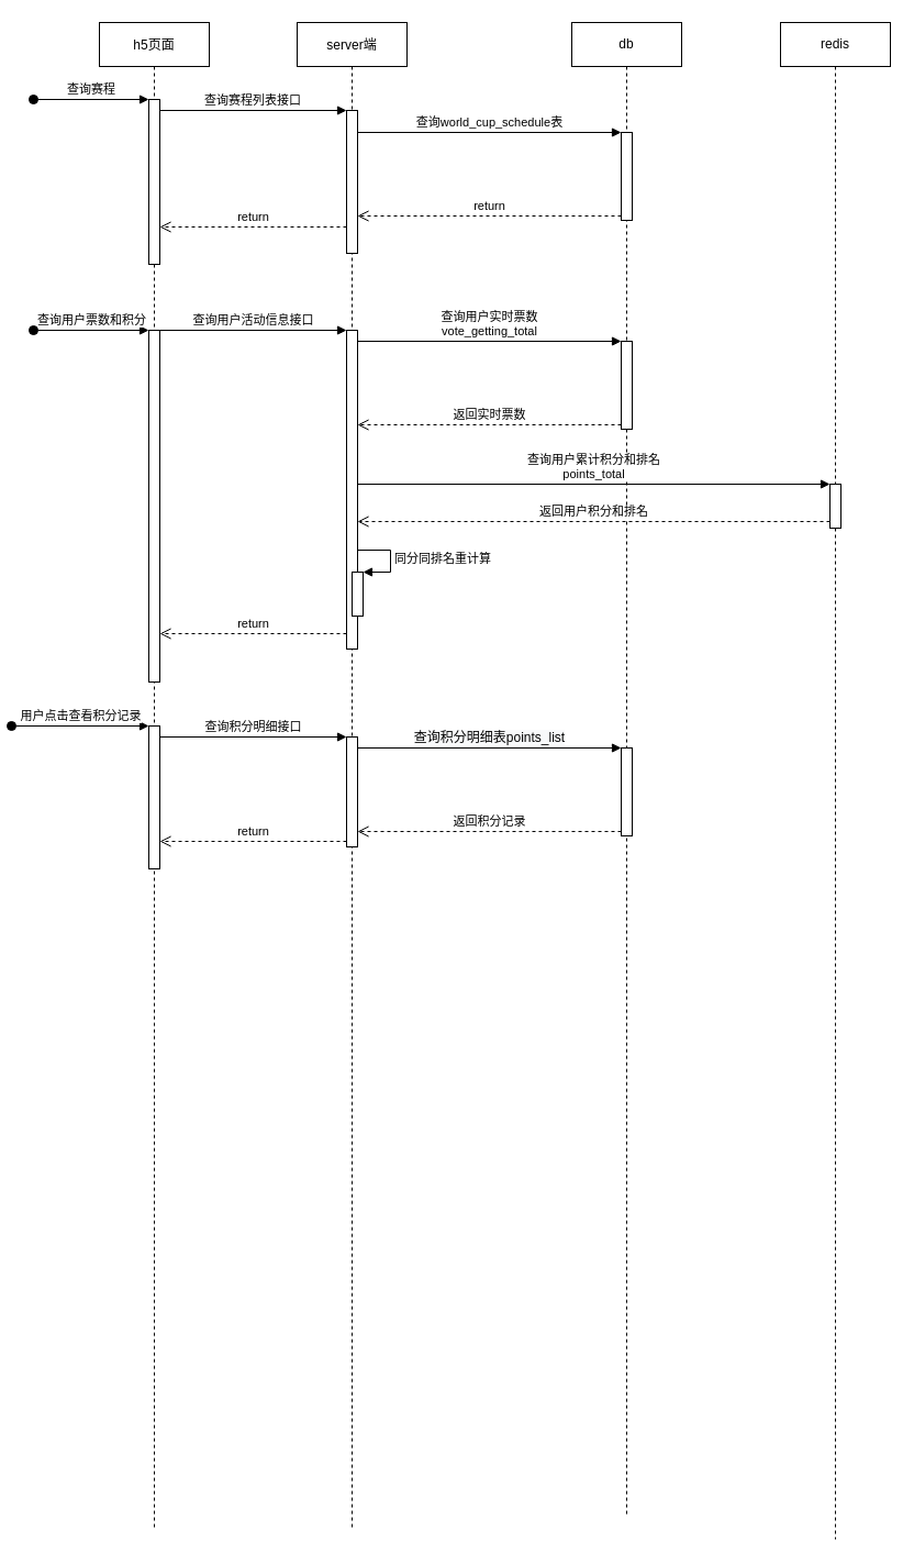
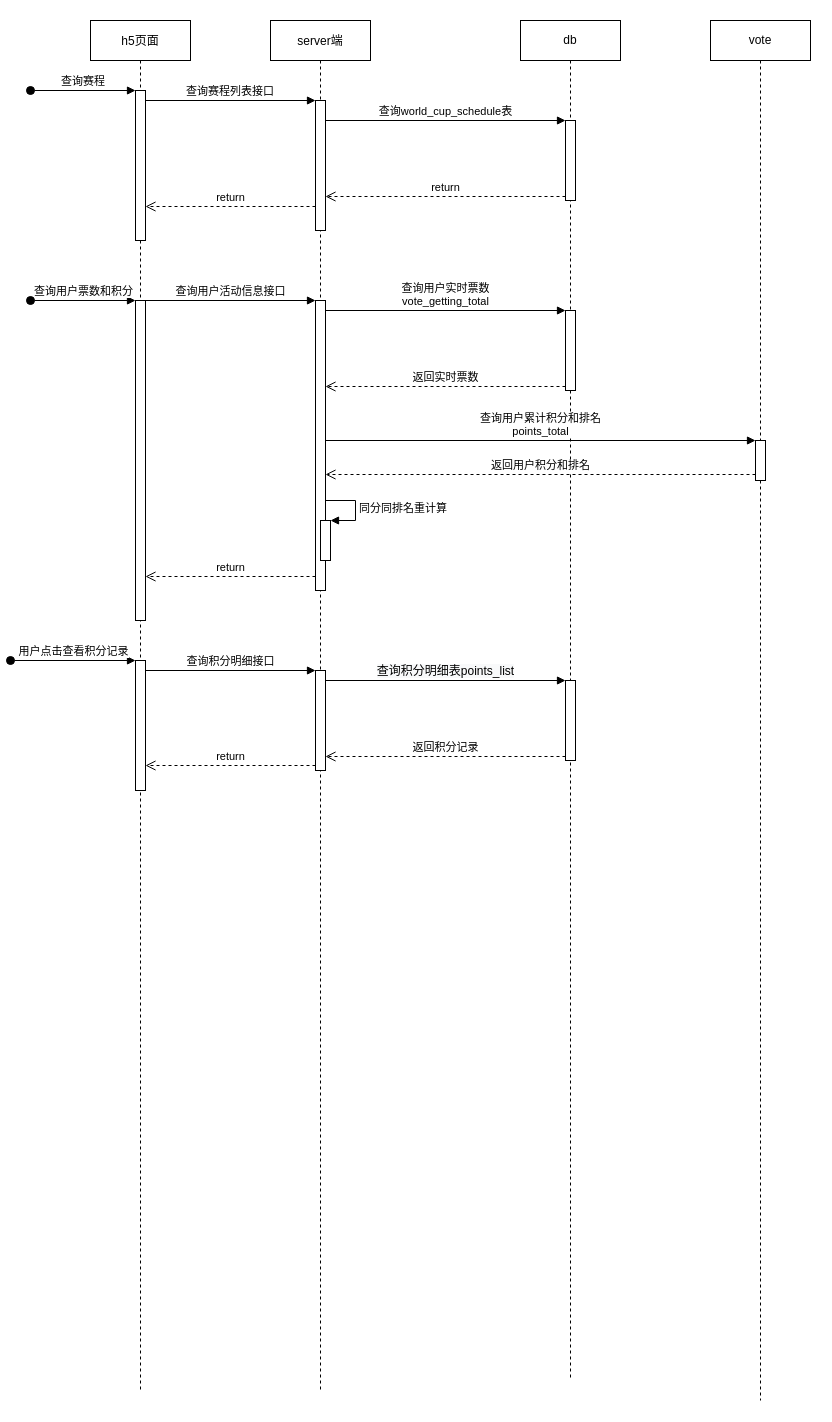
  <mxCell id="0" />
  <mxCell id="1" parent="0" />
  <mxCell id="2" value="h5页面" style="shape=umlLifeline;perimeter=lifelinePerimeter;container=1;collapsible=0;recursiveResize=0;rounded=0;shadow=0;strokeWidth=1;" parent="1" vertex="1"><mxGeometry x="20" y="20" width="100" height="1370" as="geometry" /></mxCell>
  <mxCell id="3" value="" style="points=[];perimeter=orthogonalPerimeter;rounded=0;shadow=0;strokeWidth=1;" parent="2" vertex="1"><mxGeometry x="45" y="70" width="10" height="150" as="geometry" /></mxCell>
  <mxCell id="4" value="查询赛程" style="verticalAlign=bottom;startArrow=oval;endArrow=block;startSize=8;shadow=0;strokeWidth=1;" parent="2" target="3" edge="1"><mxGeometry relative="1" as="geometry"><mxPoint x="-60" y="70" as="sourcePoint" /></mxGeometry></mxCell>
  <mxCell id="5" value="" style="html=1;points=[];perimeter=orthogonalPerimeter;" vertex="1" parent="2"><mxGeometry x="45" y="280" width="10" height="320" as="geometry" /></mxCell>
  <mxCell id="6" value="查询用户票数和积分" style="html=1;verticalAlign=bottom;startArrow=oval;endArrow=block;startSize=8;rounded=0;" edge="1" target="5" parent="2"><mxGeometry relative="1" as="geometry"><mxPoint x="-60" y="280" as="sourcePoint" /></mxGeometry></mxCell>
  <mxCell id="7" value="" style="html=1;points=[];perimeter=orthogonalPerimeter;" vertex="1" parent="2"><mxGeometry x="45" y="640" width="10" height="130" as="geometry" /></mxCell>
  <mxCell id="8" value="用户点击查看积分记录" style="html=1;verticalAlign=bottom;startArrow=oval;endArrow=block;startSize=8;rounded=0;" edge="1" target="7" parent="2"><mxGeometry relative="1" as="geometry"><mxPoint x="-80" y="640" as="sourcePoint" /></mxGeometry></mxCell>
  <mxCell id="9" value="server端" style="shape=umlLifeline;perimeter=lifelinePerimeter;container=1;collapsible=0;recursiveResize=0;rounded=0;shadow=0;strokeWidth=1;" parent="1" vertex="1"><mxGeometry x="200" y="20" width="100" height="1370" as="geometry" /></mxCell>
  <mxCell id="10" value="" style="points=[];perimeter=orthogonalPerimeter;rounded=0;shadow=0;strokeWidth=1;" parent="9" vertex="1"><mxGeometry x="45" y="80" width="10" height="130" as="geometry" /></mxCell>
  <mxCell id="11" value="" style="html=1;points=[];perimeter=orthogonalPerimeter;" vertex="1" parent="9"><mxGeometry x="45" y="280" width="10" height="290" as="geometry" /></mxCell>
  <mxCell id="12" value="" style="html=1;points=[];perimeter=orthogonalPerimeter;" vertex="1" parent="9"><mxGeometry x="45" y="650" width="10" height="100" as="geometry" /></mxCell>
  <mxCell id="13" value="" style="html=1;points=[];perimeter=orthogonalPerimeter;" vertex="1" parent="9"><mxGeometry x="50" y="500" width="10" height="40" as="geometry" /></mxCell>
  <mxCell id="14" value="同分同排名重计算" style="edgeStyle=orthogonalEdgeStyle;html=1;align=left;spacingLeft=2;endArrow=block;rounded=0;entryX=1;entryY=0;" edge="1" target="13" parent="9"><mxGeometry relative="1" as="geometry"><mxPoint x="55" y="480" as="sourcePoint" /><Array as="points"><mxPoint x="85" y="480" /></Array></mxGeometry></mxCell>
  <mxCell id="15" value="查询赛程列表接口" style="verticalAlign=bottom;endArrow=block;entryX=0;entryY=0;shadow=0;strokeWidth=1;" parent="1" source="3" target="10" edge="1"><mxGeometry relative="1" as="geometry"><mxPoint x="175" y="100" as="sourcePoint" /></mxGeometry></mxCell>
  <mxCell id="16" value="db" style="shape=umlLifeline;perimeter=lifelinePerimeter;whiteSpace=wrap;html=1;container=1;collapsible=0;recursiveResize=0;outlineConnect=0;" vertex="1" parent="1"><mxGeometry x="450" y="20" width="100" height="1360" as="geometry" /></mxCell>
  <mxCell id="17" value="" style="html=1;points=[];perimeter=orthogonalPerimeter;" vertex="1" parent="16"><mxGeometry x="45" y="100" width="10" height="80" as="geometry" /></mxCell>
  <mxCell id="18" value="" style="html=1;points=[];perimeter=orthogonalPerimeter;" vertex="1" parent="16"><mxGeometry x="45" y="290" width="10" height="80" as="geometry" /></mxCell>
  <mxCell id="19" value="" style="html=1;points=[];perimeter=orthogonalPerimeter;" vertex="1" parent="16"><mxGeometry x="45" y="660" width="10" height="80" as="geometry" /></mxCell>
  <mxCell id="20" value="查询world_cup_schedule表" style="html=1;verticalAlign=bottom;endArrow=block;entryX=0;entryY=0;rounded=0;" edge="1" target="17" parent="1" source="10"><mxGeometry relative="1" as="geometry"><mxPoint x="425" y="120" as="sourcePoint" /></mxGeometry></mxCell>
  <mxCell id="21" value="return" style="html=1;verticalAlign=bottom;endArrow=open;dashed=1;endSize=8;exitX=0;exitY=0.95;rounded=0;" edge="1" source="17" parent="1" target="10"><mxGeometry relative="1" as="geometry"><mxPoint x="425" y="196" as="targetPoint" /></mxGeometry></mxCell>
  <mxCell id="22" value="return" style="html=1;verticalAlign=bottom;endArrow=open;dashed=1;endSize=8;rounded=0;" edge="1" parent="1"><mxGeometry relative="1" as="geometry"><mxPoint x="245" y="206" as="sourcePoint" /><mxPoint x="75" y="206" as="targetPoint" /></mxGeometry></mxCell>
  <mxCell id="23" value="查询用户活动信息接口" style="html=1;verticalAlign=bottom;endArrow=block;entryX=0;entryY=0;rounded=0;" edge="1" target="11" parent="1" source="5"><mxGeometry relative="1" as="geometry"><mxPoint x="175" y="290" as="sourcePoint" /></mxGeometry></mxCell>
  <mxCell id="24" value="查询用户实时票数&lt;br&gt;vote_getting_total" style="html=1;verticalAlign=bottom;endArrow=block;entryX=0;entryY=0;rounded=0;" edge="1" target="18" parent="1" source="11"><mxGeometry relative="1" as="geometry"><mxPoint x="425" y="310" as="sourcePoint" /></mxGeometry></mxCell>
  <mxCell id="25" value="返回实时票数" style="html=1;verticalAlign=bottom;endArrow=open;dashed=1;endSize=8;exitX=0;exitY=0.95;rounded=0;" edge="1" source="18" parent="1" target="11"><mxGeometry relative="1" as="geometry"><mxPoint x="425" y="386" as="targetPoint" /></mxGeometry></mxCell>
  <mxCell id="26" value="查询用户累计积分和排名&lt;br&gt;points_total" style="html=1;verticalAlign=bottom;endArrow=block;entryX=0;entryY=0;rounded=0;" edge="1" target="29" parent="1" source="11"><mxGeometry relative="1" as="geometry"><mxPoint x="425" y="450" as="sourcePoint" /></mxGeometry></mxCell>
  <mxCell id="27" value="返回用户积分和排名" style="html=1;verticalAlign=bottom;endArrow=open;dashed=1;endSize=8;exitX=0;exitY=0.95;rounded=0;" edge="1" parent="1"><mxGeometry relative="1" as="geometry"><mxPoint x="255" y="474" as="targetPoint" /><mxPoint x="685" y="474" as="sourcePoint" /></mxGeometry></mxCell>
- <mxCell id="28" value="redis" style="shape=umlLifeline;perimeter=lifelinePerimeter;whiteSpace=wrap;html=1;container=1;collapsible=0;recursiveResize=0;outlineConnect=0;" vertex="1" parent="1"><mxGeometry x="640" y="20" width="100" height="1380" as="geometry" /></mxCell>
+ <mxCell id="28" value="vote" style="shape=umlLifeline;perimeter=lifelinePerimeter;whiteSpace=wrap;html=1;container=1;collapsible=0;recursiveResize=0;outlineConnect=0;" vertex="1" parent="1"><mxGeometry x="640" y="20" width="100" height="1380" as="geometry" /></mxCell>
  <mxCell id="29" value="" style="html=1;points=[];perimeter=orthogonalPerimeter;" vertex="1" parent="28"><mxGeometry x="45" y="420" width="10" height="40" as="geometry" /></mxCell>
  <mxCell id="30" value="return" style="html=1;verticalAlign=bottom;endArrow=open;dashed=1;endSize=8;rounded=0;" edge="1" parent="1"><mxGeometry relative="1" as="geometry"><mxPoint x="245" y="576" as="sourcePoint" /><mxPoint x="75" y="576" as="targetPoint" /><Array as="points"><mxPoint x="170" y="576" /></Array></mxGeometry></mxCell>
  <mxCell id="31" value="查询积分明细接口" style="html=1;verticalAlign=bottom;endArrow=block;entryX=0;entryY=0;rounded=0;" edge="1" target="12" parent="1" source="7"><mxGeometry relative="1" as="geometry"><mxPoint x="175" y="660" as="sourcePoint" /></mxGeometry></mxCell>
  <mxCell id="32" value="return" style="html=1;verticalAlign=bottom;endArrow=open;dashed=1;endSize=8;exitX=0;exitY=0.95;rounded=0;" edge="1" source="12" parent="1" target="7"><mxGeometry relative="1" as="geometry"><mxPoint x="175" y="736" as="targetPoint" /></mxGeometry></mxCell>
  <mxCell id="33" value="&lt;span style=&quot;font-size: 12px; background-color: rgb(248, 249, 250);&quot;&gt;查询积分明细表points_list&lt;/span&gt;" style="html=1;verticalAlign=bottom;endArrow=block;entryX=0;entryY=0;rounded=0;" edge="1" target="19" parent="1" source="12"><mxGeometry relative="1" as="geometry"><mxPoint x="425" y="670" as="sourcePoint" /></mxGeometry></mxCell>
  <mxCell id="34" value="返回积分记录" style="html=1;verticalAlign=bottom;endArrow=open;dashed=1;endSize=8;exitX=0;exitY=0.95;rounded=0;" edge="1" source="19" parent="1" target="12"><mxGeometry relative="1" as="geometry"><mxPoint x="425" y="746" as="targetPoint" /></mxGeometry></mxCell>
